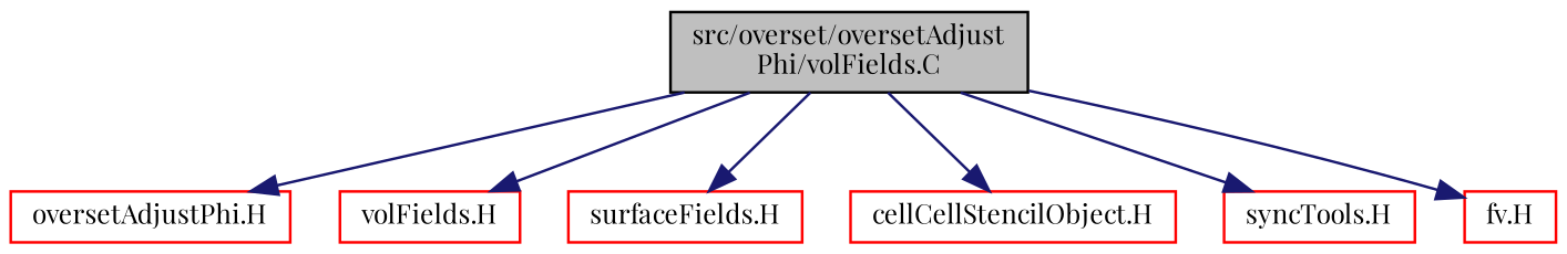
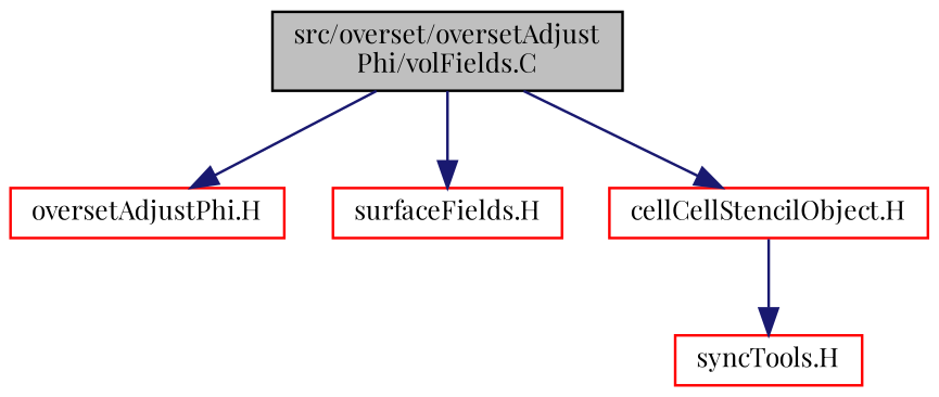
  digraph {
    fontname="Playfair Display"
    node [color=red fontname="Playfair Display" fontsize=10 shape=record]
    edge [color=midnightblue fontname="Playfair Display" fontsize=10 labelfontname=Helvetica labelfontsize=10 style=solid]
    n1 [color=black fillcolor=grey75 fontcolor=black height=0.2 label="src/overset/oversetAdjust\lPhi/volFields.C" style=filled width=0.4]
    n2 [height=0.2 label="oversetAdjustPhi.H" width=0.4]
-   n3 [height=0.2 label="volFields.H" width=0.4]
    n4 [height=0.2 label="surfaceFields.H" width=0.4]
    n5 [height=0.2 label="cellCellStencilObject.H" width=0.4]
    n6 [height=0.2 label="syncTools.H" width=0.4]
-   n7 [height=0.2 label="fv.H" width=0.4]
    n1 -> n2
-   n1 -> n3
    n1 -> n4
    n1 -> n5
-   n1 -> n6
-   n1 -> n7
+   n5 -> n6
  }
